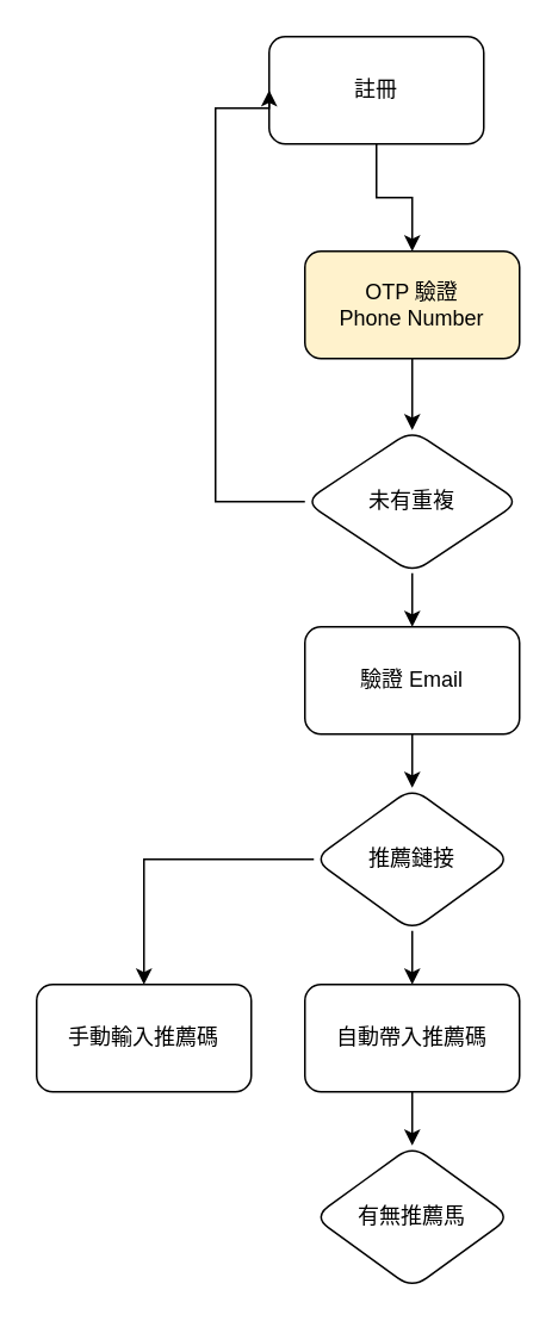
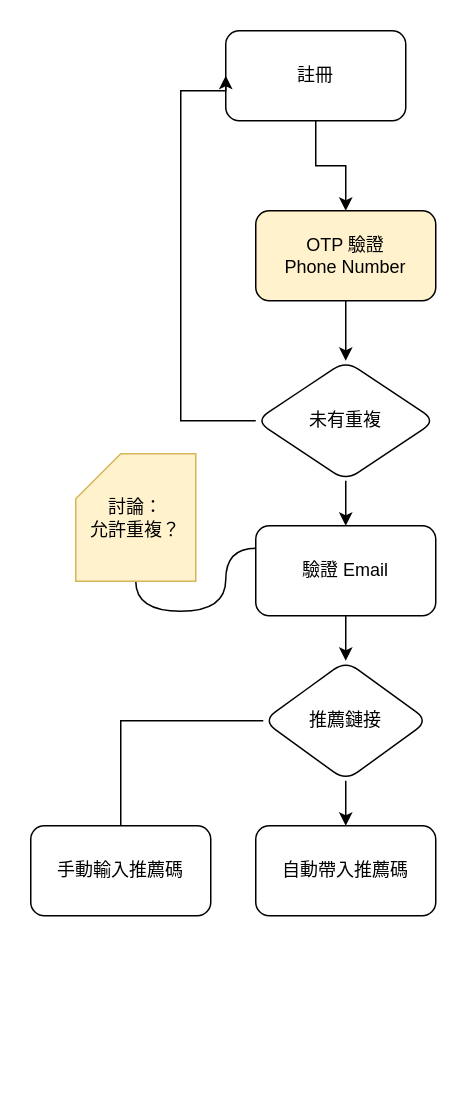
  <mxCell id="0" />
  <mxCell id="1" parent="0" />
  <mxCell id="2" value="" style="edgeStyle=orthogonalEdgeStyle;rounded=0;orthogonalLoop=1;jettySize=auto;html=1;" edge="1" parent="1" source="3" target="5"><mxGeometry relative="1" as="geometry" /></mxCell>
  <mxCell id="3" value="註冊" style="rounded=1;whiteSpace=wrap;html=1;" vertex="1" parent="1"><mxGeometry x="150" y="20" width="120" height="60" as="geometry" /></mxCell>
  <mxCell id="4" value="" style="edgeStyle=orthogonalEdgeStyle;rounded=0;orthogonalLoop=1;jettySize=auto;html=1;" edge="1" parent="1" source="5" target="8"><mxGeometry relative="1" as="geometry" /></mxCell>
  <mxCell id="5" value="OTP 驗證&lt;br&gt;Phone Number" style="rounded=1;whiteSpace=wrap;html=1;fillColor=#fff2cc;" vertex="1" parent="1"><mxGeometry x="170" y="140" width="120" height="60" as="geometry" /></mxCell>
  <mxCell id="6" style="edgeStyle=orthogonalEdgeStyle;rounded=0;orthogonalLoop=1;jettySize=auto;html=1;entryX=0;entryY=0.5;entryDx=0;entryDy=0;exitX=0;exitY=0.5;exitDx=0;exitDy=0;" edge="1" parent="1" source="8" target="3"><mxGeometry relative="1" as="geometry"><Array as="points"><mxPoint x="120" y="280" /><mxPoint x="120" y="60" /></Array></mxGeometry></mxCell>
  <mxCell id="7" value="" style="edgeStyle=orthogonalEdgeStyle;rounded=0;orthogonalLoop=1;jettySize=auto;html=1;" edge="1" parent="1" source="8" target="10"><mxGeometry relative="1" as="geometry" /></mxCell>
  <mxCell id="8" value="未有重複" style="rhombus;whiteSpace=wrap;html=1;rounded=1;" vertex="1" parent="1"><mxGeometry x="170" y="240" width="120" height="80" as="geometry" /></mxCell>
  <mxCell id="9" value="" style="rounded=0;orthogonalLoop=1;jettySize=auto;html=1;endArrow=classic;endFill=1;" edge="1" parent="1" source="10" target="15"><mxGeometry relative="1" as="geometry" /></mxCell>
  <mxCell id="10" value="驗證 Email" style="whiteSpace=wrap;html=1;rounded=1;" vertex="1" parent="1"><mxGeometry x="170" y="350" width="120" height="60" as="geometry" /></mxCell>
+ <mxCell id="11" style="edgeStyle=orthogonalEdgeStyle;curved=1;rounded=0;orthogonalLoop=1;jettySize=auto;html=1;exitX=0.5;exitY=1;exitDx=0;exitDy=0;exitPerimeter=0;entryX=0;entryY=0.25;entryDx=0;entryDy=0;endArrow=none;endFill=0;" edge="1" parent="1" source="12" target="10"><mxGeometry relative="1" as="geometry" /></mxCell>
+ <mxCell id="12" value="討論：&lt;br&gt;允許重複？" style="shape=card;whiteSpace=wrap;html=1;fillColor=#fff2cc;strokeColor=#d6b656;" vertex="1" parent="1"><mxGeometry x="50" y="302" width="80" height="85" as="geometry" /></mxCell>
  <mxCell id="13" value="" style="edgeStyle=none;rounded=0;orthogonalLoop=1;jettySize=auto;html=1;endArrow=classic;endFill=1;" edge="1" parent="1" source="15" target="17"><mxGeometry relative="1" as="geometry" /></mxCell>
- <mxCell id="14" value="" style="edgeStyle=none;rounded=0;orthogonalLoop=1;jettySize=auto;html=1;endArrow=classic;endFill=1;exitX=0;exitY=0.5;exitDx=0;exitDy=0;" edge="1" parent="1" source="15" target="18"><mxGeometry relative="1" as="geometry"><Array as="points"><mxPoint x="80" y="480" /></Array></mxGeometry></mxCell>
+ <mxCell id="14" value="" style="edgeStyle=none;rounded=0;orthogonalLoop=1;jettySize=auto;html=1;endArrow=none;endFill=1;exitX=0;exitY=0.5;exitDx=0;exitDy=0;" edge="1" parent="1" source="15" target="18"><mxGeometry relative="1" as="geometry"><Array as="points"><mxPoint x="80" y="480" /></Array></mxGeometry></mxCell>
  <mxCell id="15" value="推薦鏈接" style="rhombus;whiteSpace=wrap;html=1;rounded=1;" vertex="1" parent="1"><mxGeometry x="175" y="440" width="110" height="80" as="geometry" /></mxCell>
- <mxCell id="16" value="" style="edgeStyle=none;rounded=0;orthogonalLoop=1;jettySize=auto;html=1;endArrow=classic;endFill=1;entryX=0.5;entryY=0;entryDx=0;entryDy=0;" edge="1" parent="1" source="17" target="19"><mxGeometry relative="1" as="geometry"><mxPoint x="230" y="650" as="targetPoint" /></mxGeometry></mxCell>
  <mxCell id="17" value="自動帶入推薦碼" style="whiteSpace=wrap;html=1;rounded=1;" vertex="1" parent="1"><mxGeometry x="170" y="550" width="120" height="60" as="geometry" /></mxCell>
  <mxCell id="18" value="手動輸入推薦碼" style="whiteSpace=wrap;html=1;rounded=1;" vertex="1" parent="1"><mxGeometry x="20" y="550" width="120" height="60" as="geometry" /></mxCell>
- <mxCell id="19" value="有無推薦馬" style="rhombus;whiteSpace=wrap;html=1;rounded=1;" vertex="1" parent="1"><mxGeometry x="175" y="640" width="110" height="80" as="geometry" /></mxCell>
